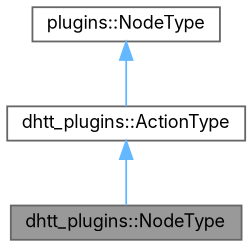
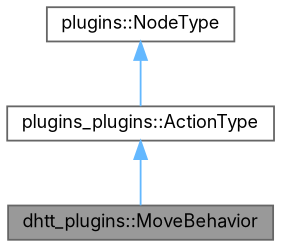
  digraph {
    fontname=Inter
    node [color=gray40 fillcolor=white fontname=Inter fontsize=10 shape=box style=filled]
    edge [color=steelblue1 dir=back fontname=Inter fontsize=10 labelfontname=Helvetica labelfontsize=10 style=solid]
-   n1 [fillcolor=grey60 fontcolor=black height=0.2 label="dhtt_plugins::NodeType" width=0.4]
-   n2 [height=0.2 label="dhtt_plugins::ActionType" width=0.4]
+   n1 [fillcolor=grey60 fontcolor=black height=0.2 label="dhtt_plugins::MoveBehavior" width=0.4]
+   n2 [height=0.2 label="plugins_plugins::ActionType" width=0.4]
    n3 [height=0.2 label="plugins::NodeType" width=0.4]
    n2 -> n1
    n3 -> n2
  }
